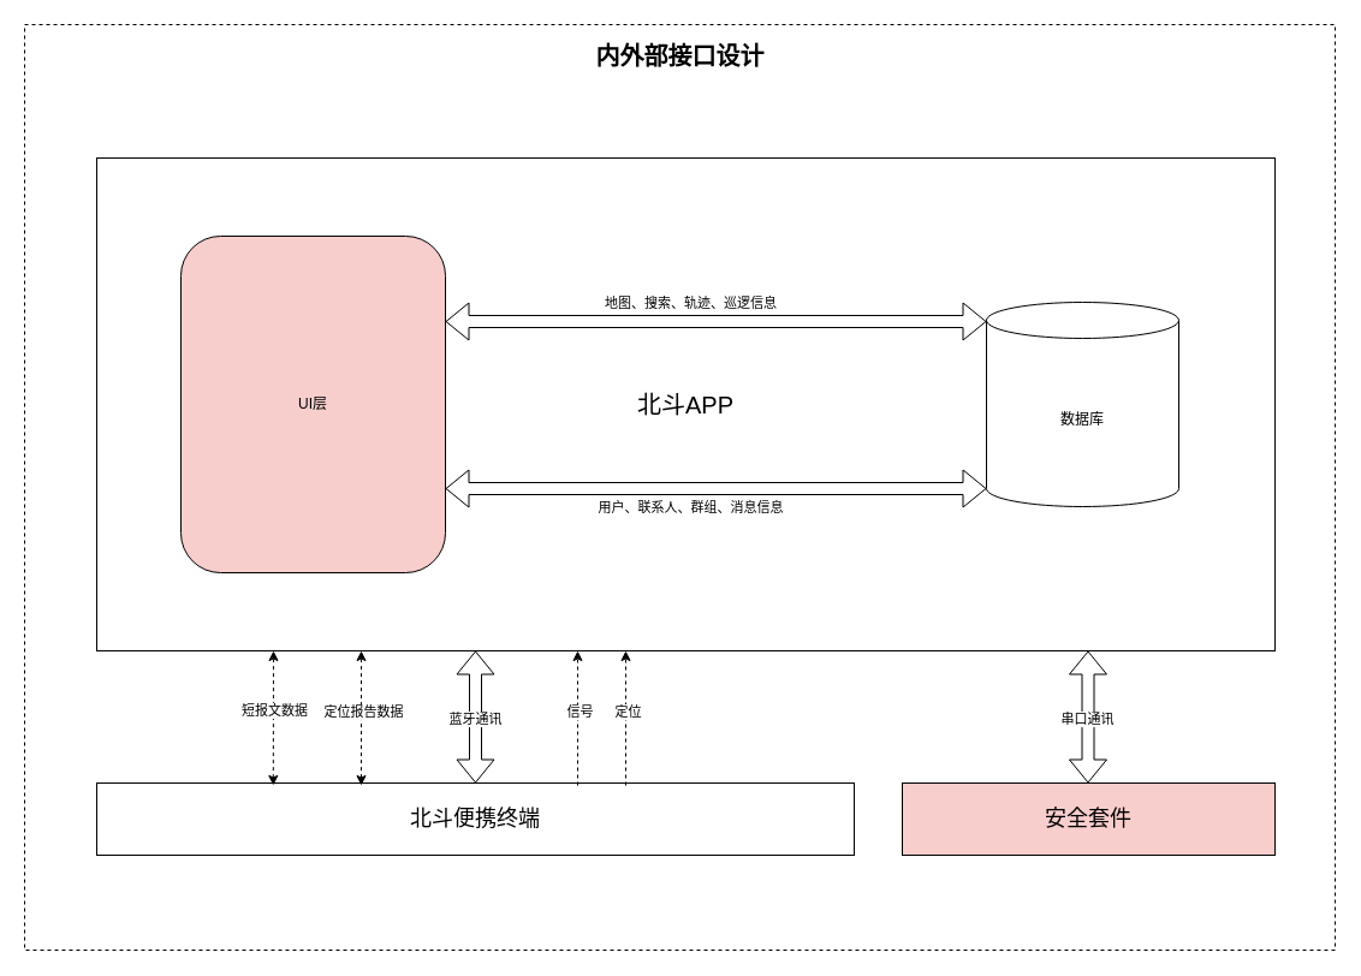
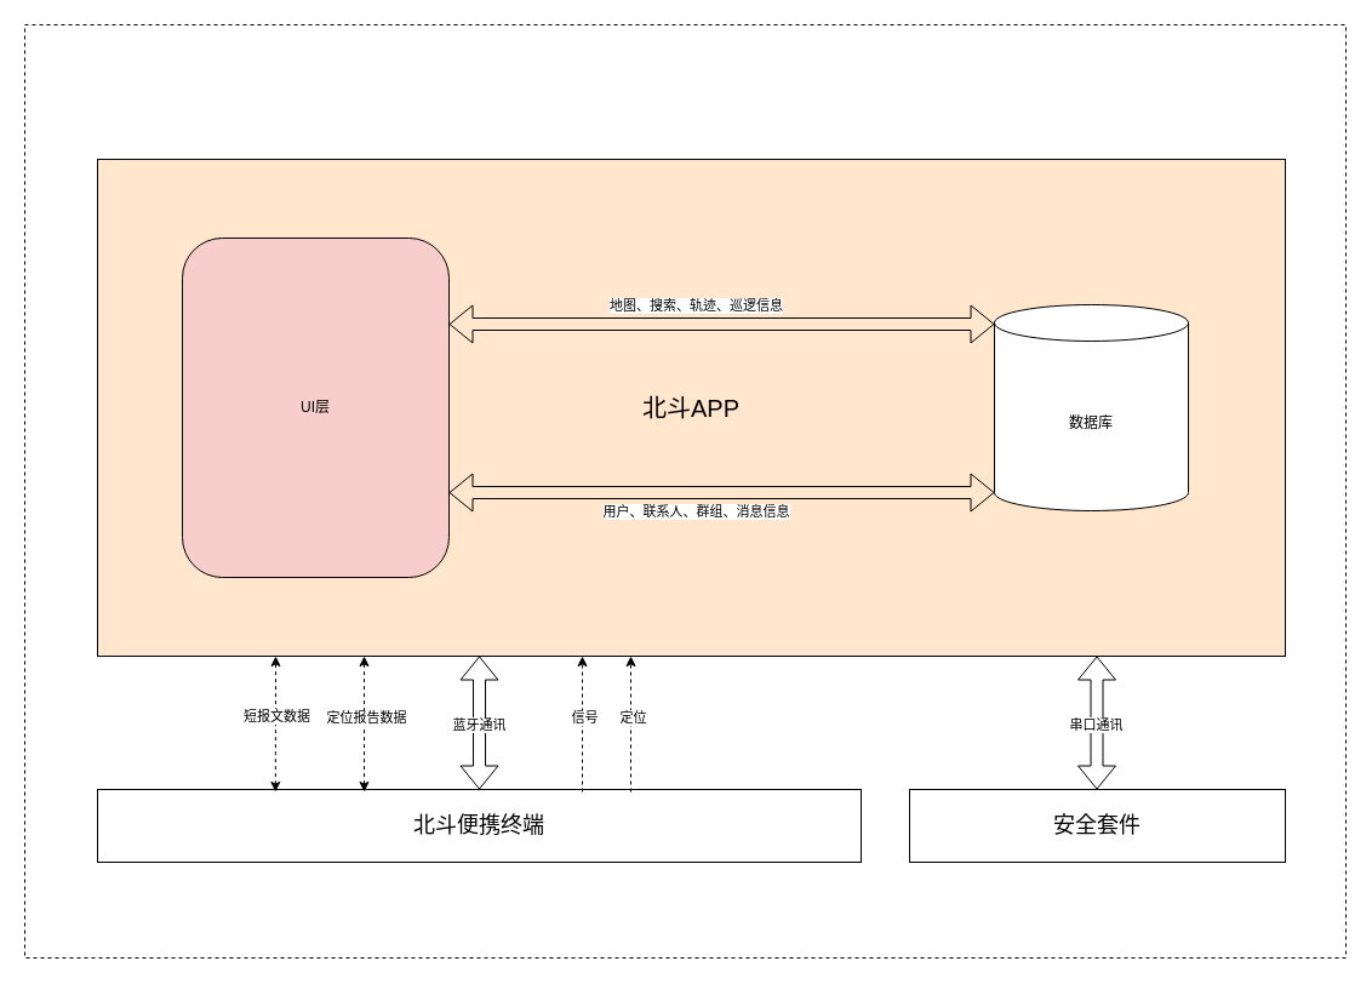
  <mxCell id="0" />
  <mxCell id="1" parent="0" />
  <mxCell id="2" value="" style="rounded=0;whiteSpace=wrap;html=1;dashed=1;" vertex="1" parent="1"><mxGeometry x="20" y="20" width="1090" height="770" as="geometry" /></mxCell>
- <mxCell id="3" value="内外部接口设计" style="text;html=1;strokeColor=none;fillColor=none;align=center;verticalAlign=middle;whiteSpace=wrap;rounded=0;fontSize=20;fontStyle=1" vertex="1" parent="1"><mxGeometry x="477.5" y="31" width="175" height="30" as="geometry" /></mxCell>
- <mxCell id="4" value="北斗APP" style="rounded=0;whiteSpace=wrap;html=1;fontSize=20;" vertex="1" parent="1"><mxGeometry x="80" y="131" width="980" height="410" as="geometry" /></mxCell>
+ <mxCell id="4" value="北斗APP" style="rounded=0;whiteSpace=wrap;html=1;fontSize=20;fillColor=#ffe6cc;" vertex="1" parent="1"><mxGeometry x="80" y="131" width="980" height="410" as="geometry" /></mxCell>
  <mxCell id="5" value="北斗便携终端" style="rounded=0;whiteSpace=wrap;html=1;fontSize=18;" vertex="1" parent="1"><mxGeometry x="80" y="651" width="630" height="60" as="geometry" /></mxCell>
- <mxCell id="6" value="安全套件" style="rounded=0;whiteSpace=wrap;html=1;fontSize=18;fillColor=#f8cecc;" vertex="1" parent="1"><mxGeometry x="750" y="651" width="310" height="60" as="geometry" /></mxCell>
+ <mxCell id="6" value="安全套件" style="rounded=0;whiteSpace=wrap;html=1;fontSize=18;" vertex="1" parent="1"><mxGeometry x="750" y="651" width="310" height="60" as="geometry" /></mxCell>
  <mxCell id="7" value="" style="shape=flexArrow;endArrow=classic;startArrow=classic;html=1;rounded=0;exitX=0.5;exitY=0;exitDx=0;exitDy=0;" edge="1" parent="1" source="5"><mxGeometry width="100" height="100" relative="1" as="geometry"><mxPoint x="290" y="641" as="sourcePoint" /><mxPoint x="395" y="541" as="targetPoint" /></mxGeometry></mxCell>
  <mxCell id="8" value="蓝牙通讯" style="edgeLabel;html=1;align=center;verticalAlign=middle;resizable=0;points=[];" vertex="1" connectable="0" parent="7"><mxGeometry x="0.073" y="1" relative="1" as="geometry"><mxPoint y="5" as="offset" /></mxGeometry></mxCell>
  <mxCell id="9" value="" style="shape=flexArrow;endArrow=classic;startArrow=classic;html=1;rounded=0;exitX=0.5;exitY=0;exitDx=0;exitDy=0;" edge="1" parent="1"><mxGeometry width="100" height="100" relative="1" as="geometry"><mxPoint x="904.5" y="651" as="sourcePoint" /><mxPoint x="904.5" y="541" as="targetPoint" /></mxGeometry></mxCell>
  <mxCell id="10" value="串口通讯" style="edgeLabel;html=1;align=center;verticalAlign=middle;resizable=0;points=[];" vertex="1" connectable="0" parent="9"><mxGeometry x="0.073" y="1" relative="1" as="geometry"><mxPoint y="5" as="offset" /></mxGeometry></mxCell>
  <mxCell id="11" value="" style="endArrow=classic;startArrow=classic;html=1;rounded=0;exitX=0.233;exitY=0.033;exitDx=0;exitDy=0;exitPerimeter=0;dashed=1;" edge="1" parent="1" source="5"><mxGeometry width="50" height="50" relative="1" as="geometry"><mxPoint x="540" y="431" as="sourcePoint" /><mxPoint x="227" y="541" as="targetPoint" /></mxGeometry></mxCell>
  <mxCell id="12" value="短报文数据" style="edgeLabel;html=1;align=center;verticalAlign=middle;resizable=0;points=[];" vertex="1" connectable="0" parent="11"><mxGeometry x="0.161" y="-1" relative="1" as="geometry"><mxPoint y="3" as="offset" /></mxGeometry></mxCell>
  <mxCell id="13" value="" style="endArrow=classic;startArrow=classic;html=1;rounded=0;exitX=0.233;exitY=0.033;exitDx=0;exitDy=0;exitPerimeter=0;dashed=1;" edge="1" parent="1"><mxGeometry width="50" height="50" relative="1" as="geometry"><mxPoint x="300" y="653" as="sourcePoint" /><mxPoint x="300" y="541" as="targetPoint" /></mxGeometry></mxCell>
  <mxCell id="14" value="定位报告数据" style="edgeLabel;html=1;align=center;verticalAlign=middle;resizable=0;points=[];" vertex="1" connectable="0" parent="13"><mxGeometry x="0.161" y="-1" relative="1" as="geometry"><mxPoint y="3" as="offset" /></mxGeometry></mxCell>
  <mxCell id="15" value="" style="endArrow=classic;startArrow=none;html=1;rounded=0;exitX=0.233;exitY=0.033;exitDx=0;exitDy=0;exitPerimeter=0;dashed=1;startFill=0;" edge="1" parent="1"><mxGeometry width="50" height="50" relative="1" as="geometry"><mxPoint x="480" y="653" as="sourcePoint" /><mxPoint x="480" y="541" as="targetPoint" /></mxGeometry></mxCell>
  <mxCell id="16" value="信号" style="edgeLabel;html=1;align=center;verticalAlign=middle;resizable=0;points=[];" vertex="1" connectable="0" parent="15"><mxGeometry x="0.161" y="-1" relative="1" as="geometry"><mxPoint y="3" as="offset" /></mxGeometry></mxCell>
  <mxCell id="17" value="" style="endArrow=classic;startArrow=none;html=1;rounded=0;exitX=0.233;exitY=0.033;exitDx=0;exitDy=0;exitPerimeter=0;dashed=1;startFill=0;" edge="1" parent="1"><mxGeometry width="50" height="50" relative="1" as="geometry"><mxPoint x="520" y="653" as="sourcePoint" /><mxPoint x="520" y="541" as="targetPoint" /></mxGeometry></mxCell>
  <mxCell id="18" value="定位" style="edgeLabel;html=1;align=center;verticalAlign=middle;resizable=0;points=[];" vertex="1" connectable="0" parent="17"><mxGeometry x="0.161" y="-1" relative="1" as="geometry"><mxPoint y="3" as="offset" /></mxGeometry></mxCell>
  <mxCell id="19" value="数据库" style="shape=cylinder3;whiteSpace=wrap;html=1;boundedLbl=1;backgroundOutline=1;size=15;" vertex="1" parent="1"><mxGeometry x="820" y="251" width="160" height="170" as="geometry" /></mxCell>
  <mxCell id="20" value="UI层" style="rounded=1;whiteSpace=wrap;html=1;fillColor=#f8cecc;" vertex="1" parent="1"><mxGeometry x="150" y="196" width="220" height="280" as="geometry" /></mxCell>
  <mxCell id="21" value="" style="shape=flexArrow;endArrow=classic;startArrow=classic;html=1;rounded=0;exitX=1;exitY=0.75;exitDx=0;exitDy=0;entryX=0;entryY=1;entryDx=0;entryDy=-15;entryPerimeter=0;" edge="1" parent="1" source="20" target="19"><mxGeometry width="100" height="100" relative="1" as="geometry"><mxPoint x="450" y="481" as="sourcePoint" /><mxPoint x="550" y="381" as="targetPoint" /></mxGeometry></mxCell>
  <mxCell id="22" value="用户、联系人、群组、消息信息" style="edgeLabel;html=1;align=center;verticalAlign=middle;resizable=0;points=[];" vertex="1" connectable="0" parent="21"><mxGeometry x="-0.098" y="2" relative="1" as="geometry"><mxPoint y="17" as="offset" /></mxGeometry></mxCell>
  <mxCell id="23" value="" style="shape=flexArrow;endArrow=classic;startArrow=classic;html=1;rounded=0;exitX=1;exitY=0.75;exitDx=0;exitDy=0;entryX=0;entryY=1;entryDx=0;entryDy=-15;entryPerimeter=0;" edge="1" parent="1"><mxGeometry width="100" height="100" relative="1" as="geometry"><mxPoint x="370" y="267" as="sourcePoint" /><mxPoint x="820" y="267" as="targetPoint" /></mxGeometry></mxCell>
  <mxCell id="24" value="地图、搜索、轨迹、巡逻信息" style="edgeLabel;html=1;align=center;verticalAlign=middle;resizable=0;points=[];" vertex="1" connectable="0" parent="23"><mxGeometry x="-0.098" y="2" relative="1" as="geometry"><mxPoint y="-14" as="offset" /></mxGeometry></mxCell>
